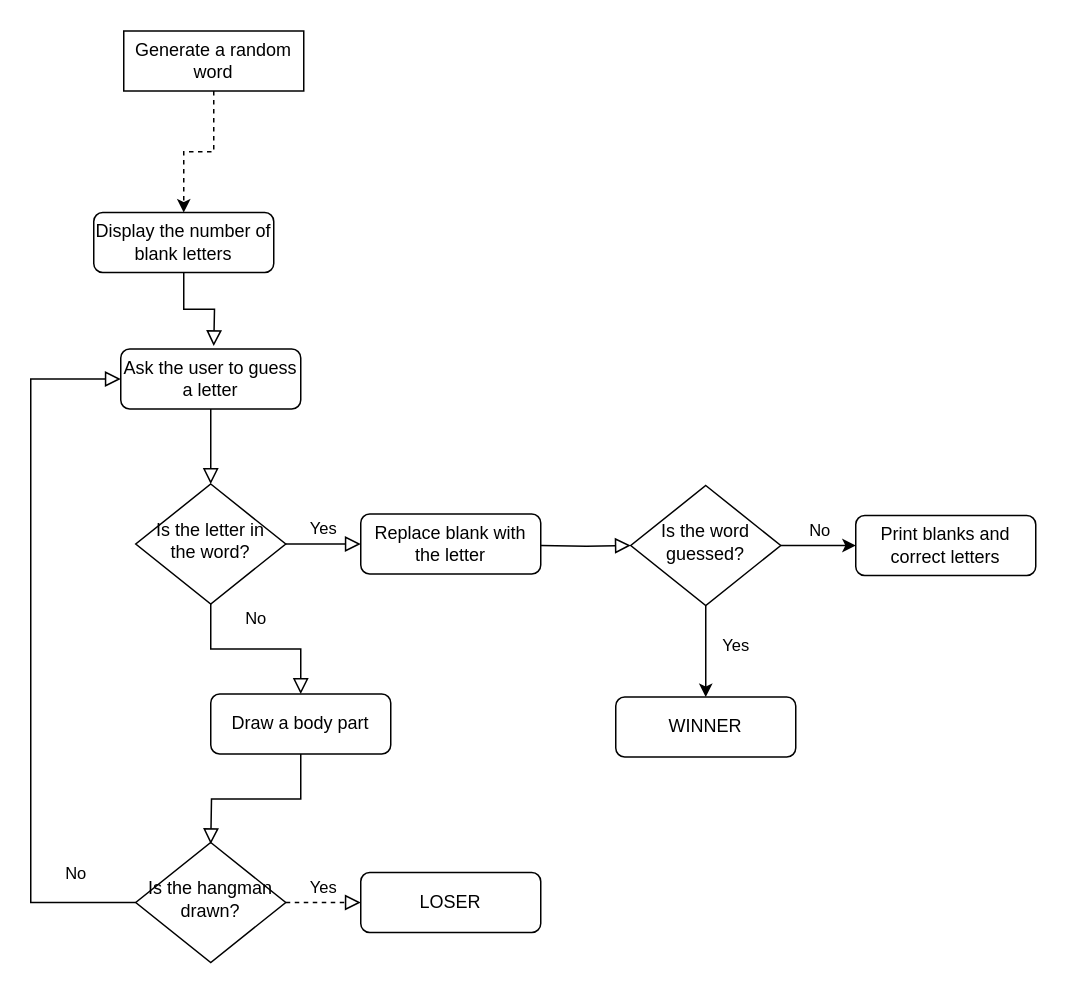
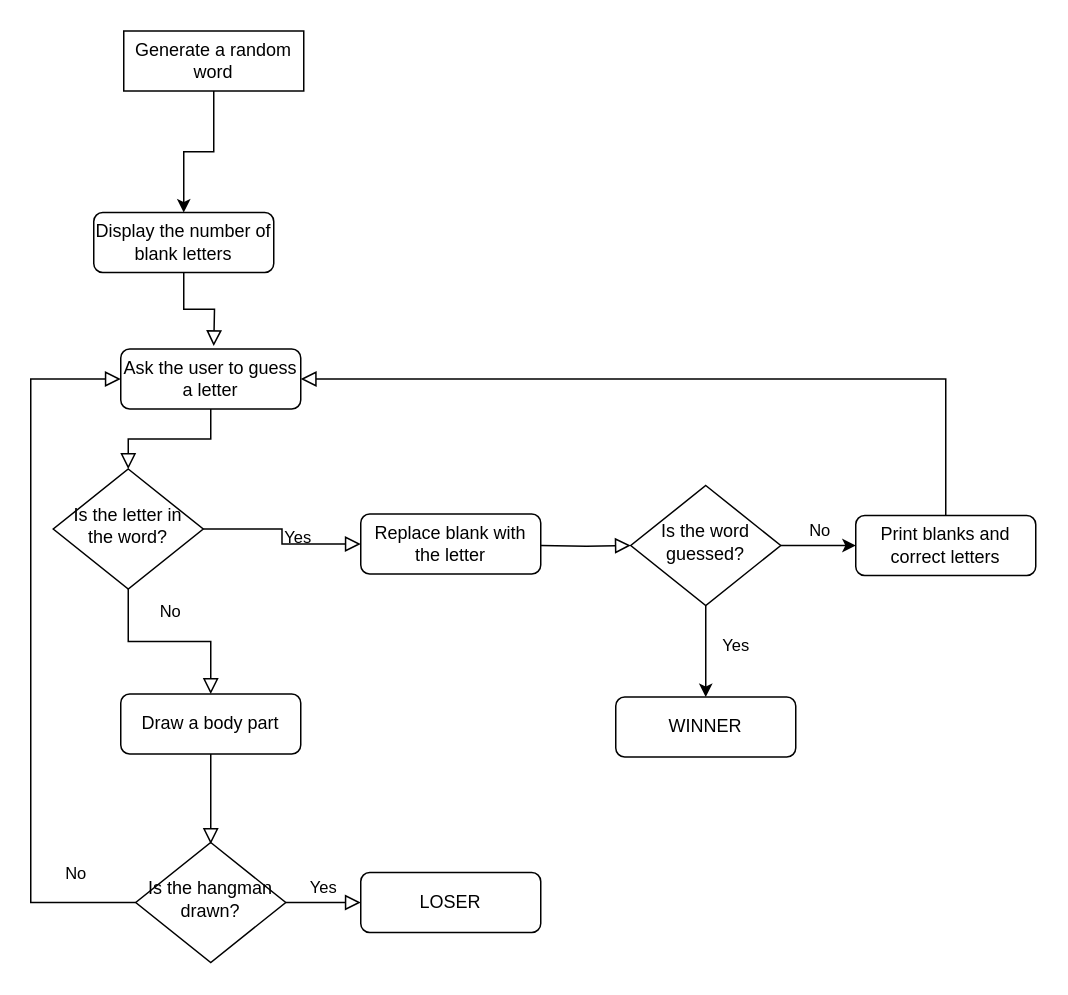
  <mxCell id="0" />
  <mxCell id="1" parent="0" />
  <mxCell id="2" value="" style="rounded=0;html=1;jettySize=auto;orthogonalLoop=1;fontSize=11;endArrow=block;endFill=0;endSize=8;strokeWidth=1;shadow=0;labelBackgroundColor=none;edgeStyle=orthogonalEdgeStyle;" parent="1" source="3" target="6" edge="1"><mxGeometry relative="1" as="geometry" /></mxCell>
  <mxCell id="3" value="Ask the user to guess a letter" style="rounded=1;whiteSpace=wrap;html=1;fontSize=12;glass=0;strokeWidth=1;shadow=0;" parent="1" vertex="1"><mxGeometry x="80" y="232" width="120" height="40" as="geometry" /></mxCell>
  <mxCell id="4" value="No" style="rounded=0;html=1;jettySize=auto;orthogonalLoop=1;fontSize=11;endArrow=block;endFill=0;endSize=8;strokeWidth=1;shadow=0;labelBackgroundColor=none;edgeStyle=orthogonalEdgeStyle;entryX=0.5;entryY=0;entryDx=0;entryDy=0;" parent="1" source="6" target="18" edge="1"><mxGeometry y="20" relative="1" as="geometry"><mxPoint as="offset" /><mxPoint x="140" y="452" as="targetPoint" /></mxGeometry></mxCell>
  <mxCell id="5" value="Yes" style="edgeStyle=orthogonalEdgeStyle;rounded=0;html=1;jettySize=auto;orthogonalLoop=1;fontSize=11;endArrow=block;endFill=0;endSize=8;strokeWidth=1;shadow=0;labelBackgroundColor=none;" parent="1" source="6" target="7" edge="1"><mxGeometry y="10" relative="1" as="geometry"><mxPoint as="offset" /></mxGeometry></mxCell>
- <mxCell id="6" value="Is the letter in the word?" style="rhombus;whiteSpace=wrap;html=1;shadow=0;fontFamily=Helvetica;fontSize=12;align=center;strokeWidth=1;spacing=6;spacingTop=-4;" parent="1" vertex="1"><mxGeometry x="90" y="322" width="100" height="80" as="geometry" /></mxCell>
+ <mxCell id="6" value="Is the letter in the word?" style="rhombus;whiteSpace=wrap;html=1;shadow=0;fontFamily=Helvetica;fontSize=12;align=center;strokeWidth=1;spacing=6;spacingTop=-4;" parent="1" vertex="1"><mxGeometry x="35" y="312" width="100" height="80" as="geometry" /></mxCell>
  <mxCell id="7" value="Replace blank with the letter" style="rounded=1;whiteSpace=wrap;html=1;fontSize=12;glass=0;strokeWidth=1;shadow=0;" parent="1" vertex="1"><mxGeometry x="240" y="342" width="120" height="40" as="geometry" /></mxCell>
  <mxCell id="8" value="No" style="rounded=0;html=1;jettySize=auto;orthogonalLoop=1;fontSize=11;endArrow=block;endFill=0;endSize=8;strokeWidth=1;shadow=0;labelBackgroundColor=none;edgeStyle=orthogonalEdgeStyle;exitX=0;exitY=0.5;exitDx=0;exitDy=0;entryX=0;entryY=0.5;entryDx=0;entryDy=0;" parent="1" source="10" target="3" edge="1"><mxGeometry x="-0.833" y="-19" relative="1" as="geometry"><mxPoint as="offset" /><mxPoint x="30" y="402" as="targetPoint" /><Array as="points"><mxPoint x="20" y="601" /><mxPoint x="20" y="252" /></Array></mxGeometry></mxCell>
- <mxCell id="9" value="Yes" style="edgeStyle=orthogonalEdgeStyle;rounded=0;html=1;jettySize=auto;orthogonalLoop=1;fontSize=11;endArrow=block;endFill=0;endSize=8;strokeWidth=1;shadow=0;labelBackgroundColor=none;dashed=1;" parent="1" source="10" target="11" edge="1"><mxGeometry y="10" relative="1" as="geometry"><mxPoint as="offset" /></mxGeometry></mxCell>
+ <mxCell id="9" value="Yes" style="edgeStyle=orthogonalEdgeStyle;rounded=0;html=1;jettySize=auto;orthogonalLoop=1;fontSize=11;endArrow=block;endFill=0;endSize=8;strokeWidth=1;shadow=0;labelBackgroundColor=none;" parent="1" source="10" target="11" edge="1"><mxGeometry y="10" relative="1" as="geometry"><mxPoint as="offset" /></mxGeometry></mxCell>
  <mxCell id="10" value="Is the hangman drawn?" style="rhombus;whiteSpace=wrap;html=1;shadow=0;fontFamily=Helvetica;fontSize=12;align=center;strokeWidth=1;spacing=6;spacingTop=-4;" parent="1" vertex="1"><mxGeometry x="90" y="561" width="100" height="80" as="geometry" /></mxCell>
  <mxCell id="11" value="LOSER" style="rounded=1;whiteSpace=wrap;html=1;fontSize=12;glass=0;strokeWidth=1;shadow=0;" parent="1" vertex="1"><mxGeometry x="240" y="581" width="120" height="40" as="geometry" /></mxCell>
  <mxCell id="12" value="" style="rounded=0;html=1;jettySize=auto;orthogonalLoop=1;fontSize=11;endArrow=block;endFill=0;endSize=8;strokeWidth=1;shadow=0;labelBackgroundColor=none;edgeStyle=orthogonalEdgeStyle;" edge="1" parent="1" source="14"><mxGeometry relative="1" as="geometry"><mxPoint x="142" y="230" as="targetPoint" /></mxGeometry></mxCell>
- <mxCell id="13" value="" style="edgeStyle=orthogonalEdgeStyle;rounded=0;orthogonalLoop=1;jettySize=auto;html=1;dashed=1;" edge="1" parent="1" source="20" target="14"><mxGeometry relative="1" as="geometry" /></mxCell>
+ <mxCell id="13" value="" style="edgeStyle=orthogonalEdgeStyle;rounded=0;orthogonalLoop=1;jettySize=auto;html=1;" edge="1" parent="1" source="20" target="14"><mxGeometry relative="1" as="geometry" /></mxCell>
  <mxCell id="14" value="Display the number of blank letters" style="rounded=1;whiteSpace=wrap;html=1;fontSize=12;glass=0;strokeWidth=1;shadow=0;" vertex="1" parent="1"><mxGeometry x="62" y="141" width="120" height="40" as="geometry" /></mxCell>
  <mxCell id="15" value="" style="edgeStyle=orthogonalEdgeStyle;rounded=0;html=1;jettySize=auto;orthogonalLoop=1;fontSize=11;endArrow=block;endFill=0;endSize=8;strokeWidth=1;shadow=0;labelBackgroundColor=none;entryX=0;entryY=0.5;entryDx=0;entryDy=0;" edge="1" parent="1" target="25"><mxGeometry y="10" relative="1" as="geometry"><mxPoint as="offset" /><mxPoint x="360" y="363" as="sourcePoint" /><mxPoint x="410" y="363" as="targetPoint" /></mxGeometry></mxCell>
  <mxCell id="16" value="Print blanks and correct letters" style="rounded=1;whiteSpace=wrap;html=1;fontSize=12;glass=0;strokeWidth=1;shadow=0;" vertex="1" parent="1"><mxGeometry x="570" y="343" width="120" height="40" as="geometry" /></mxCell>
- <mxCell id="18" value="Draw a body part" style="rounded=1;whiteSpace=wrap;html=1;fontSize=12;glass=0;strokeWidth=1;shadow=0;" vertex="1" parent="1"><mxGeometry x="140" y="462" width="120" height="40" as="geometry" /></mxCell>
+ <mxCell id="17" value="" style="rounded=0;html=1;jettySize=auto;orthogonalLoop=1;fontSize=11;endArrow=block;endFill=0;endSize=8;strokeWidth=1;shadow=0;labelBackgroundColor=none;edgeStyle=orthogonalEdgeStyle;exitX=0.5;exitY=0;exitDx=0;exitDy=0;entryX=1;entryY=0.5;entryDx=0;entryDy=0;" edge="1" parent="1" source="16" target="3"><mxGeometry relative="1" as="geometry"><mxPoint x="150" y="282" as="sourcePoint" /><mxPoint x="150" y="332" as="targetPoint" /><Array as="points"><mxPoint x="630" y="252" /></Array></mxGeometry></mxCell>
+ <mxCell id="18" value="Draw a body part" style="rounded=1;whiteSpace=wrap;html=1;fontSize=12;glass=0;strokeWidth=1;shadow=0;" vertex="1" parent="1"><mxGeometry x="80" y="462" width="120" height="40" as="geometry" /></mxCell>
  <mxCell id="19" value="" style="rounded=0;html=1;jettySize=auto;orthogonalLoop=1;fontSize=11;endArrow=block;endFill=0;endSize=8;strokeWidth=1;shadow=0;labelBackgroundColor=none;edgeStyle=orthogonalEdgeStyle;exitX=0.5;exitY=1;exitDx=0;exitDy=0;" edge="1" parent="1" source="18"><mxGeometry x="0.333" y="20" relative="1" as="geometry"><mxPoint as="offset" /><mxPoint x="140" y="511" as="sourcePoint" /><mxPoint x="140" y="562" as="targetPoint" /></mxGeometry></mxCell>
  <mxCell id="20" value="Generate a random word" style="whiteSpace=wrap;html=1;fontSize=12;glass=0;strokeWidth=1;shadow=0;rounded=0;" vertex="1" parent="1"><mxGeometry x="82" y="20" width="120" height="40" as="geometry" /></mxCell>
  <mxCell id="21" value="" style="edgeStyle=orthogonalEdgeStyle;rounded=0;orthogonalLoop=1;jettySize=auto;html=1;" edge="1" parent="1" source="25" target="16"><mxGeometry relative="1" as="geometry" /></mxCell>
  <mxCell id="22" value="No" style="edgeLabel;html=1;align=center;verticalAlign=middle;resizable=0;points=[];" vertex="1" connectable="0" parent="21"><mxGeometry x="0.016" y="-2" relative="1" as="geometry"><mxPoint y="-13" as="offset" /></mxGeometry></mxCell>
  <mxCell id="23" value="" style="edgeStyle=orthogonalEdgeStyle;rounded=0;orthogonalLoop=1;jettySize=auto;html=1;entryX=0.5;entryY=0;entryDx=0;entryDy=0;" edge="1" parent="1" source="25" target="26"><mxGeometry relative="1" as="geometry"><mxPoint x="470" y="483" as="targetPoint" /></mxGeometry></mxCell>
  <mxCell id="24" value="Yes" style="edgeLabel;html=1;align=center;verticalAlign=middle;resizable=0;points=[];" vertex="1" connectable="0" parent="23"><mxGeometry x="-0.152" y="-4" relative="1" as="geometry"><mxPoint x="23" as="offset" /></mxGeometry></mxCell>
  <mxCell id="25" value="Is the word guessed?" style="rhombus;whiteSpace=wrap;html=1;shadow=0;fontFamily=Helvetica;fontSize=12;align=center;strokeWidth=1;spacing=6;spacingTop=-4;" vertex="1" parent="1"><mxGeometry x="420" y="323" width="100" height="80" as="geometry" /></mxCell>
  <mxCell id="26" value="WINNER" style="rounded=1;whiteSpace=wrap;html=1;fontSize=12;glass=0;strokeWidth=1;shadow=0;" vertex="1" parent="1"><mxGeometry x="410" y="464" width="120" height="40" as="geometry" /></mxCell>
